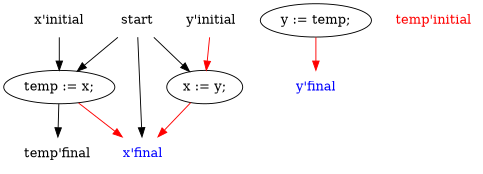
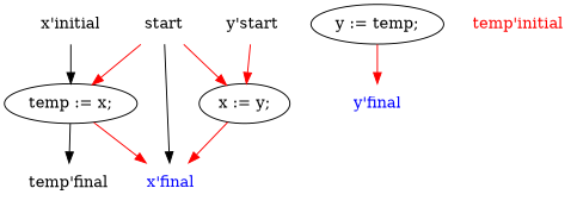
  digraph {
    splines=True
    node [shape=plaintext]
    edge [arrowType=normal color=red]
    n1 [label=start]
    n2 [label="temp := x;" shape=""]
    n3 [label="x := y;" shape=""]
    n4 [fontcolor=blue label="x'final"]
    n5 [label="temp'final"]
    n6 [label="y := temp;" shape=""]
    n7 [fontcolor=blue label="y'final"]
    n8 [label="x'initial"]
-   n9 [label="y'initial"]
+   n9 [label="y'start"]
    n10 [fontcolor=red label="temp'initial"]
-   n1 -> n2 [color=""]
-   n1 -> n3 [color=""]
+   n1 -> n2
+   n1 -> n3
    n1 -> n4 [color=""]
    n2 -> n4
    n2 -> n5 [color=black]
    n3 -> n4
    n6 -> n7
    n8 -> n2 [color=black]
    n9 -> n3
  }
